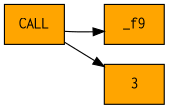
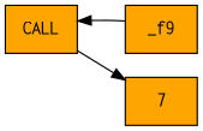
  digraph {
    rankdir=LR
    node [fillcolor=orange fontname=courier shape=rectangle style=filled]
    n1 [label=CALL]
    n2 [label=_f9]
-   n3 [label=3]
-   n1 -> n2
+   n3 [label=7]
+   n2 -> n1
    n1 -> n3
  }
